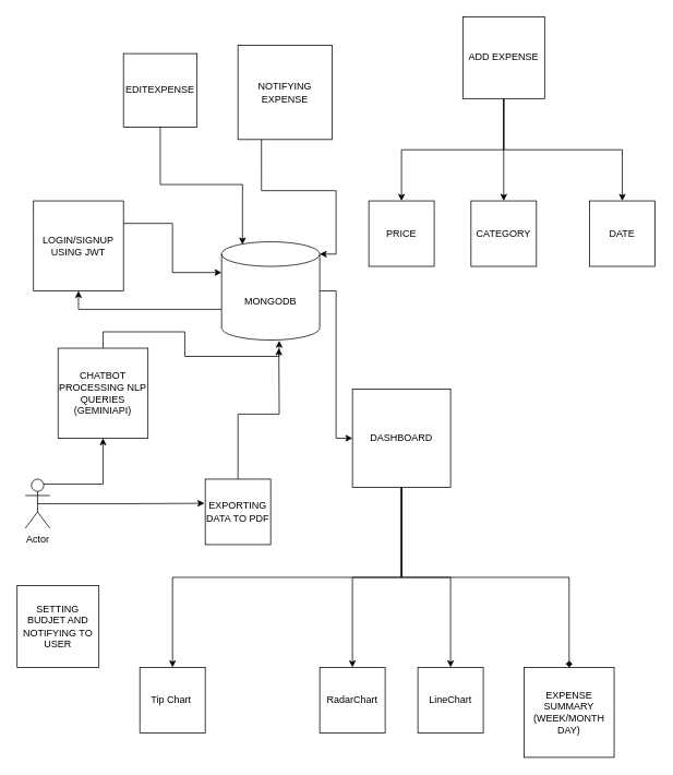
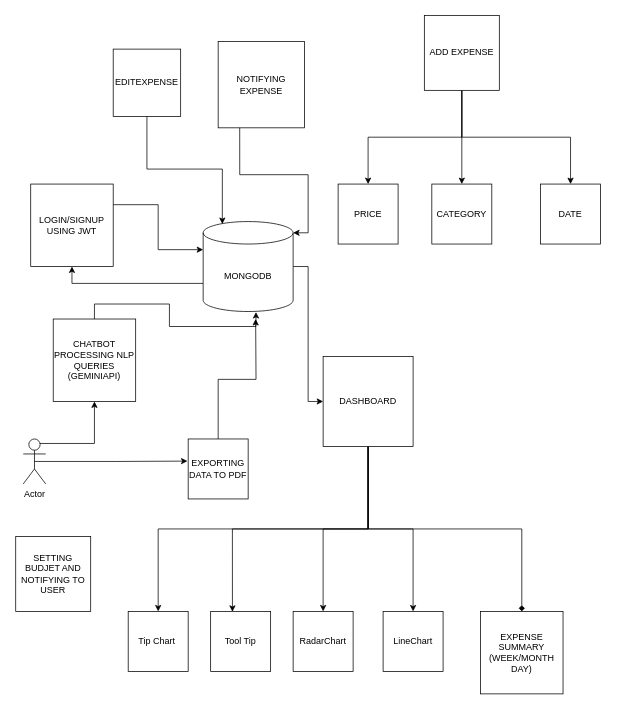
  <mxCell id="0" />
  <mxCell id="1" parent="0" />
  <mxCell id="2" style="edgeStyle=orthogonalEdgeStyle;rounded=0;orthogonalLoop=1;jettySize=auto;html=1;exitX=1;exitY=0.5;exitDx=0;exitDy=0;exitPerimeter=0;entryX=0;entryY=0.5;entryDx=0;entryDy=0;" edge="1" parent="1" source="4" target="16"><mxGeometry relative="1" as="geometry" /></mxCell>
  <mxCell id="3" style="edgeStyle=orthogonalEdgeStyle;rounded=0;orthogonalLoop=1;jettySize=auto;html=1;exitX=0;exitY=0;exitDx=0;exitDy=82.5;exitPerimeter=0;entryX=0.5;entryY=1;entryDx=0;entryDy=0;" edge="1" parent="1" source="4" target="25"><mxGeometry relative="1" as="geometry" /></mxCell>
  <mxCell id="4" value="MONGODB" style="shape=cylinder3;whiteSpace=wrap;html=1;boundedLbl=1;backgroundOutline=1;size=15;" vertex="1" parent="1"><mxGeometry x="270" y="295" width="120" height="120" as="geometry" /></mxCell>
  <mxCell id="5" value="NOTIFYING&lt;div&gt;EXPENSE&lt;/div&gt;" style="whiteSpace=wrap;html=1;aspect=fixed;" vertex="1" parent="1"><mxGeometry x="290" y="55" width="115" height="115" as="geometry" /></mxCell>
  <mxCell id="6" style="edgeStyle=orthogonalEdgeStyle;rounded=0;orthogonalLoop=1;jettySize=auto;html=1;exitX=0.5;exitY=1;exitDx=0;exitDy=0;entryX=0.5;entryY=0;entryDx=0;entryDy=0;" edge="1" parent="1" source="9" target="27"><mxGeometry relative="1" as="geometry" /></mxCell>
  <mxCell id="7" style="edgeStyle=orthogonalEdgeStyle;rounded=0;orthogonalLoop=1;jettySize=auto;html=1;exitX=0.5;exitY=1;exitDx=0;exitDy=0;" edge="1" parent="1" source="9" target="28"><mxGeometry relative="1" as="geometry" /></mxCell>
  <mxCell id="8" style="edgeStyle=orthogonalEdgeStyle;rounded=0;orthogonalLoop=1;jettySize=auto;html=1;exitX=0.5;exitY=1;exitDx=0;exitDy=0;" edge="1" parent="1" source="9" target="29"><mxGeometry relative="1" as="geometry" /></mxCell>
  <mxCell id="9" value="ADD EXPENSE" style="whiteSpace=wrap;html=1;aspect=fixed;" vertex="1" parent="1"><mxGeometry x="565" y="20" width="100" height="100" as="geometry" /></mxCell>
  <mxCell id="10" value="EDITEXPENSE" style="whiteSpace=wrap;html=1;aspect=fixed;" vertex="1" parent="1"><mxGeometry x="150" y="65" width="90" height="90" as="geometry" /></mxCell>
  <mxCell id="11" style="edgeStyle=orthogonalEdgeStyle;rounded=0;orthogonalLoop=1;jettySize=auto;html=1;exitX=0.25;exitY=1;exitDx=0;exitDy=0;entryX=1;entryY=0;entryDx=0;entryDy=15;entryPerimeter=0;" edge="1" parent="1" source="5" target="4"><mxGeometry relative="1" as="geometry" /></mxCell>
  <mxCell id="12" style="edgeStyle=orthogonalEdgeStyle;rounded=0;orthogonalLoop=1;jettySize=auto;html=1;exitX=0.5;exitY=1;exitDx=0;exitDy=0;entryX=0.5;entryY=0;entryDx=0;entryDy=0;" edge="1" parent="1" source="16" target="17"><mxGeometry relative="1" as="geometry" /></mxCell>
  <mxCell id="13" style="edgeStyle=orthogonalEdgeStyle;rounded=0;orthogonalLoop=1;jettySize=auto;html=1;exitX=0.5;exitY=1;exitDx=0;exitDy=0;entryX=0.5;entryY=0;entryDx=0;entryDy=0;" edge="1" parent="1" source="16" target="19"><mxGeometry relative="1" as="geometry" /></mxCell>
  <mxCell id="14" style="edgeStyle=orthogonalEdgeStyle;rounded=0;orthogonalLoop=1;jettySize=auto;html=1;exitX=0.5;exitY=1;exitDx=0;exitDy=0;" edge="1" parent="1" source="16" target="20"><mxGeometry relative="1" as="geometry" /></mxCell>
  <mxCell id="15" style="edgeStyle=orthogonalEdgeStyle;rounded=0;orthogonalLoop=1;jettySize=auto;html=1;exitX=0.5;exitY=1;exitDx=0;exitDy=0;entryX=0.5;entryY=0;entryDx=0;entryDy=0;endArrow=diamond;" edge="1" parent="1" source="16" target="30"><mxGeometry relative="1" as="geometry" /></mxCell>
  <mxCell id="16" value="DASHBOARD" style="whiteSpace=wrap;html=1;aspect=fixed;" vertex="1" parent="1"><mxGeometry x="430" y="475" width="120" height="120" as="geometry" /></mxCell>
  <mxCell id="17" value="Tip Chart&amp;nbsp;" style="whiteSpace=wrap;html=1;aspect=fixed;" vertex="1" parent="1"><mxGeometry x="170" y="815" width="80" height="80" as="geometry" /></mxCell>
+ <mxCell id="18" value="Tool Tip" style="whiteSpace=wrap;html=1;aspect=fixed;" vertex="1" parent="1"><mxGeometry x="280" y="815" width="80" height="80" as="geometry" /></mxCell>
  <mxCell id="19" value="RadarChart" style="whiteSpace=wrap;html=1;aspect=fixed;" vertex="1" parent="1"><mxGeometry x="390" y="815" width="80" height="80" as="geometry" /></mxCell>
  <mxCell id="20" value="LineChart" style="whiteSpace=wrap;html=1;aspect=fixed;" vertex="1" parent="1"><mxGeometry x="510" y="815" width="80" height="80" as="geometry" /></mxCell>
  <mxCell id="21" style="edgeStyle=orthogonalEdgeStyle;rounded=0;orthogonalLoop=1;jettySize=auto;html=1;exitX=0.5;exitY=1;exitDx=0;exitDy=0;entryX=0.213;entryY=0.027;entryDx=0;entryDy=0;entryPerimeter=0;" edge="1" parent="1" source="10" target="4"><mxGeometry relative="1" as="geometry" /></mxCell>
  <mxCell id="22" value="CHATBOT&lt;div&gt;PROCESSING NLP QUERIES&lt;br&gt;&lt;div&gt;(GEMINIAPI)&lt;/div&gt;&lt;/div&gt;" style="whiteSpace=wrap;html=1;aspect=fixed;" vertex="1" parent="1"><mxGeometry x="70" y="425" width="110" height="110" as="geometry" /></mxCell>
  <mxCell id="23" style="edgeStyle=orthogonalEdgeStyle;rounded=0;orthogonalLoop=1;jettySize=auto;html=1;exitX=0.5;exitY=0;exitDx=0;exitDy=0;entryX=0.587;entryY=1.006;entryDx=0;entryDy=0;entryPerimeter=0;" edge="1" parent="1" source="22" target="4"><mxGeometry relative="1" as="geometry" /></mxCell>
+ <mxCell id="24" style="edgeStyle=orthogonalEdgeStyle;rounded=0;orthogonalLoop=1;jettySize=auto;html=1;exitX=0.5;exitY=1;exitDx=0;exitDy=0;entryX=0.363;entryY=0.006;entryDx=0;entryDy=0;entryPerimeter=0;" edge="1" parent="1" source="16" target="18"><mxGeometry relative="1" as="geometry" /></mxCell>
  <mxCell id="25" value="LOGIN/SIGNUP USING JWT" style="whiteSpace=wrap;html=1;aspect=fixed;" vertex="1" parent="1"><mxGeometry x="40" y="245" width="110" height="110" as="geometry" /></mxCell>
  <mxCell id="26" style="edgeStyle=orthogonalEdgeStyle;rounded=0;orthogonalLoop=1;jettySize=auto;html=1;exitX=1;exitY=0.25;exitDx=0;exitDy=0;entryX=0;entryY=0;entryDx=0;entryDy=37.5;entryPerimeter=0;" edge="1" parent="1" source="25" target="4"><mxGeometry relative="1" as="geometry" /></mxCell>
  <mxCell id="27" value="PRICE" style="whiteSpace=wrap;html=1;aspect=fixed;" vertex="1" parent="1"><mxGeometry x="450" y="245" width="80" height="80" as="geometry" /></mxCell>
  <mxCell id="28" value="CATEGORY" style="whiteSpace=wrap;html=1;aspect=fixed;" vertex="1" parent="1"><mxGeometry x="575" y="245" width="80" height="80" as="geometry" /></mxCell>
  <mxCell id="29" value="DATE" style="whiteSpace=wrap;html=1;aspect=fixed;" vertex="1" parent="1"><mxGeometry x="720" y="245" width="80" height="80" as="geometry" /></mxCell>
  <mxCell id="30" value="EXPENSE&lt;div&gt;SUMMARY&lt;/div&gt;&lt;div&gt;(WEEK/MONTH&lt;/div&gt;&lt;div&gt;DAY)&lt;/div&gt;" style="whiteSpace=wrap;html=1;aspect=fixed;" vertex="1" parent="1"><mxGeometry x="640" y="815" width="110" height="110" as="geometry" /></mxCell>
  <mxCell id="31" style="edgeStyle=orthogonalEdgeStyle;rounded=0;orthogonalLoop=1;jettySize=auto;html=1;exitX=0.25;exitY=0.1;exitDx=0;exitDy=0;exitPerimeter=0;entryX=0.5;entryY=1;entryDx=0;entryDy=0;" edge="1" parent="1" source="32" target="22"><mxGeometry relative="1" as="geometry" /></mxCell>
  <mxCell id="32" value="Actor" style="shape=umlActor;verticalLabelPosition=bottom;verticalAlign=top;html=1;outlineConnect=0;" vertex="1" parent="1"><mxGeometry x="30" y="585" width="30" height="60" as="geometry" /></mxCell>
  <mxCell id="33" style="edgeStyle=orthogonalEdgeStyle;rounded=0;orthogonalLoop=1;jettySize=auto;html=1;exitX=0.5;exitY=0;exitDx=0;exitDy=0;" edge="1" parent="1" source="34"><mxGeometry relative="1" as="geometry"><mxPoint x="340" y="425" as="targetPoint" /></mxGeometry></mxCell>
  <mxCell id="34" value="EXPORTING DATA TO PDF" style="whiteSpace=wrap;html=1;aspect=fixed;" vertex="1" parent="1"><mxGeometry x="250" y="585" width="80" height="80" as="geometry" /></mxCell>
  <mxCell id="35" style="edgeStyle=orthogonalEdgeStyle;rounded=0;orthogonalLoop=1;jettySize=auto;html=1;exitX=0.5;exitY=0.5;exitDx=0;exitDy=0;exitPerimeter=0;entryX=-0.012;entryY=0.369;entryDx=0;entryDy=0;entryPerimeter=0;" edge="1" parent="1" source="32" target="34"><mxGeometry relative="1" as="geometry" /></mxCell>
  <mxCell id="36" value="SETTING BUDJET AND NOTIFYING TO USER" style="whiteSpace=wrap;html=1;aspect=fixed;" vertex="1" parent="1"><mxGeometry x="20" y="715" width="100" height="100" as="geometry" /></mxCell>
